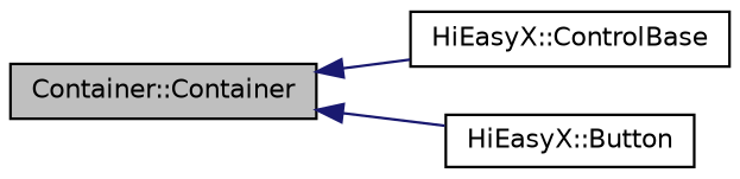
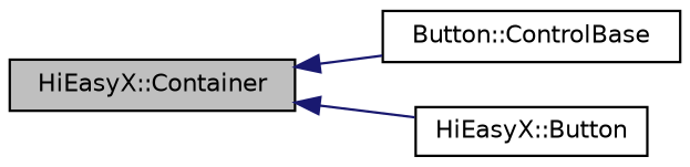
  digraph {
    rankdir=LR
    node [color=black fillcolor=white fontname=Helvetica fontsize=10 shape=record style=filled]
    edge [color=midnightblue dir=back fontname=Helvetica fontsize=10 labelfontname=Helvetica labelfontsize=10 style=solid]
-   n1 [fillcolor=grey75 fontcolor=black height=0.2 label="Container::Container" width=0.4]
-   n2 [height=0.2 label="HiEasyX::ControlBase" width=0.4]
+   n1 [fillcolor=grey75 fontcolor=black height=0.2 label="HiEasyX::Container" width=0.4]
+   n2 [height=0.2 label="Button::ControlBase" width=0.4]
    n3 [height=0.2 label="HiEasyX::Button" width=0.4]
    n1 -> n2
    n1 -> n3
  }
